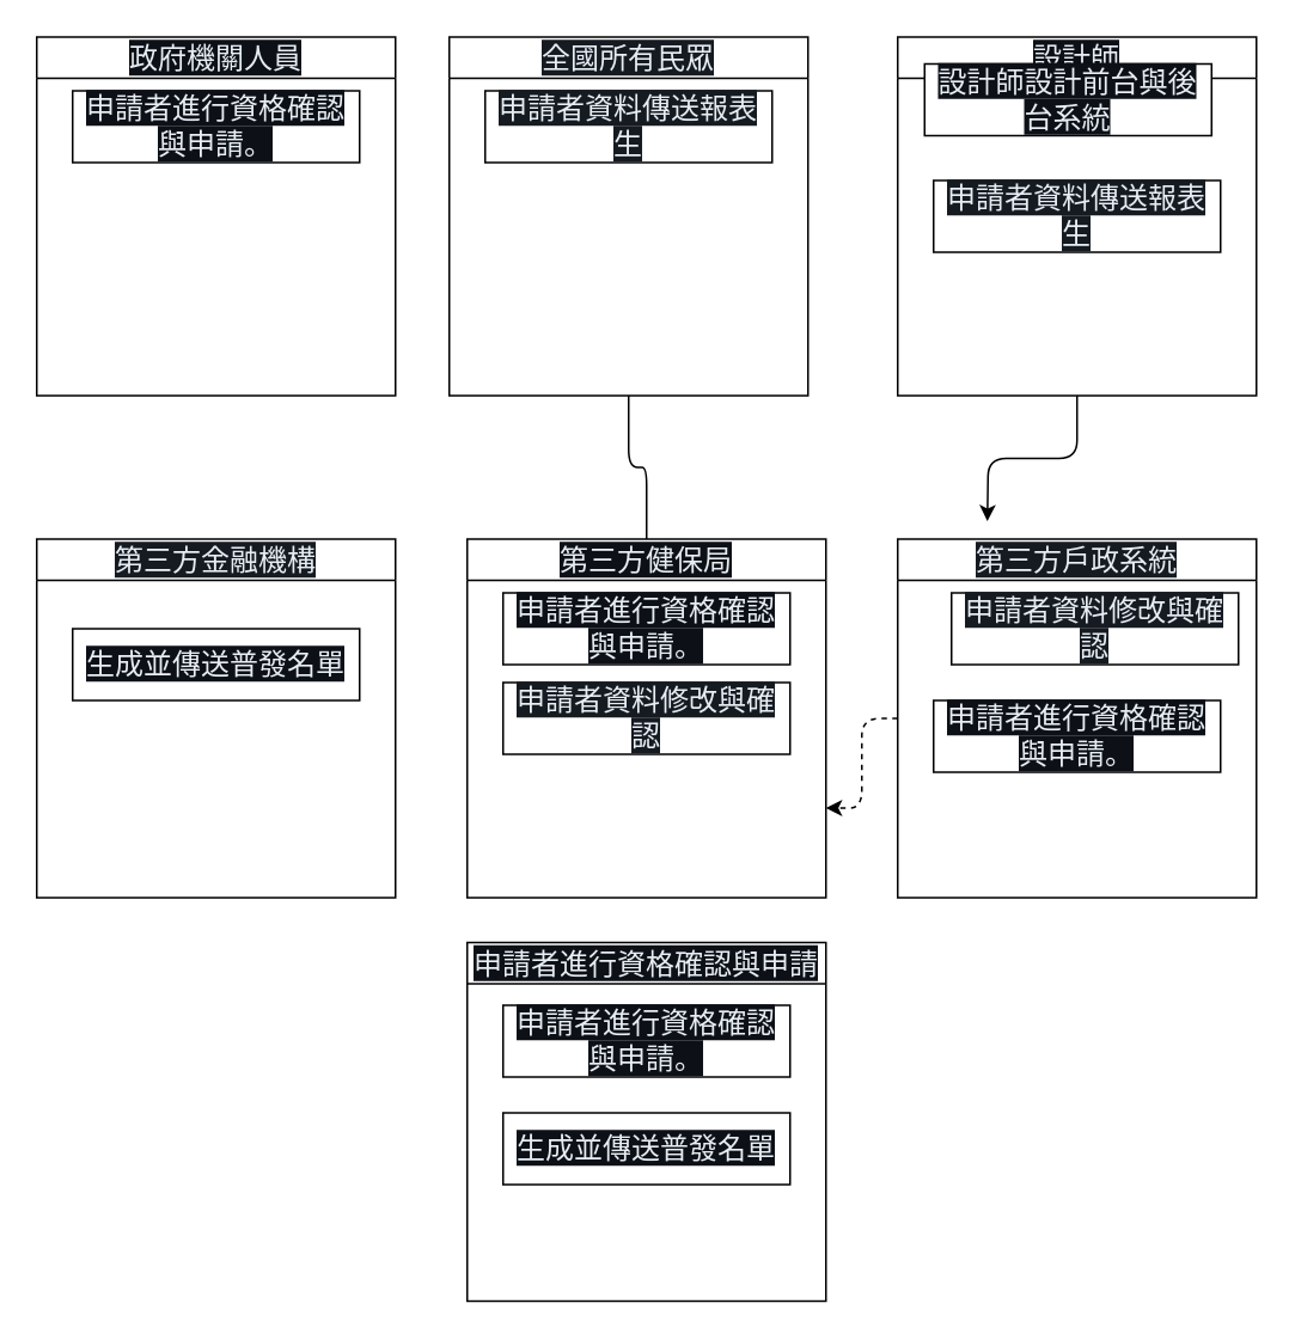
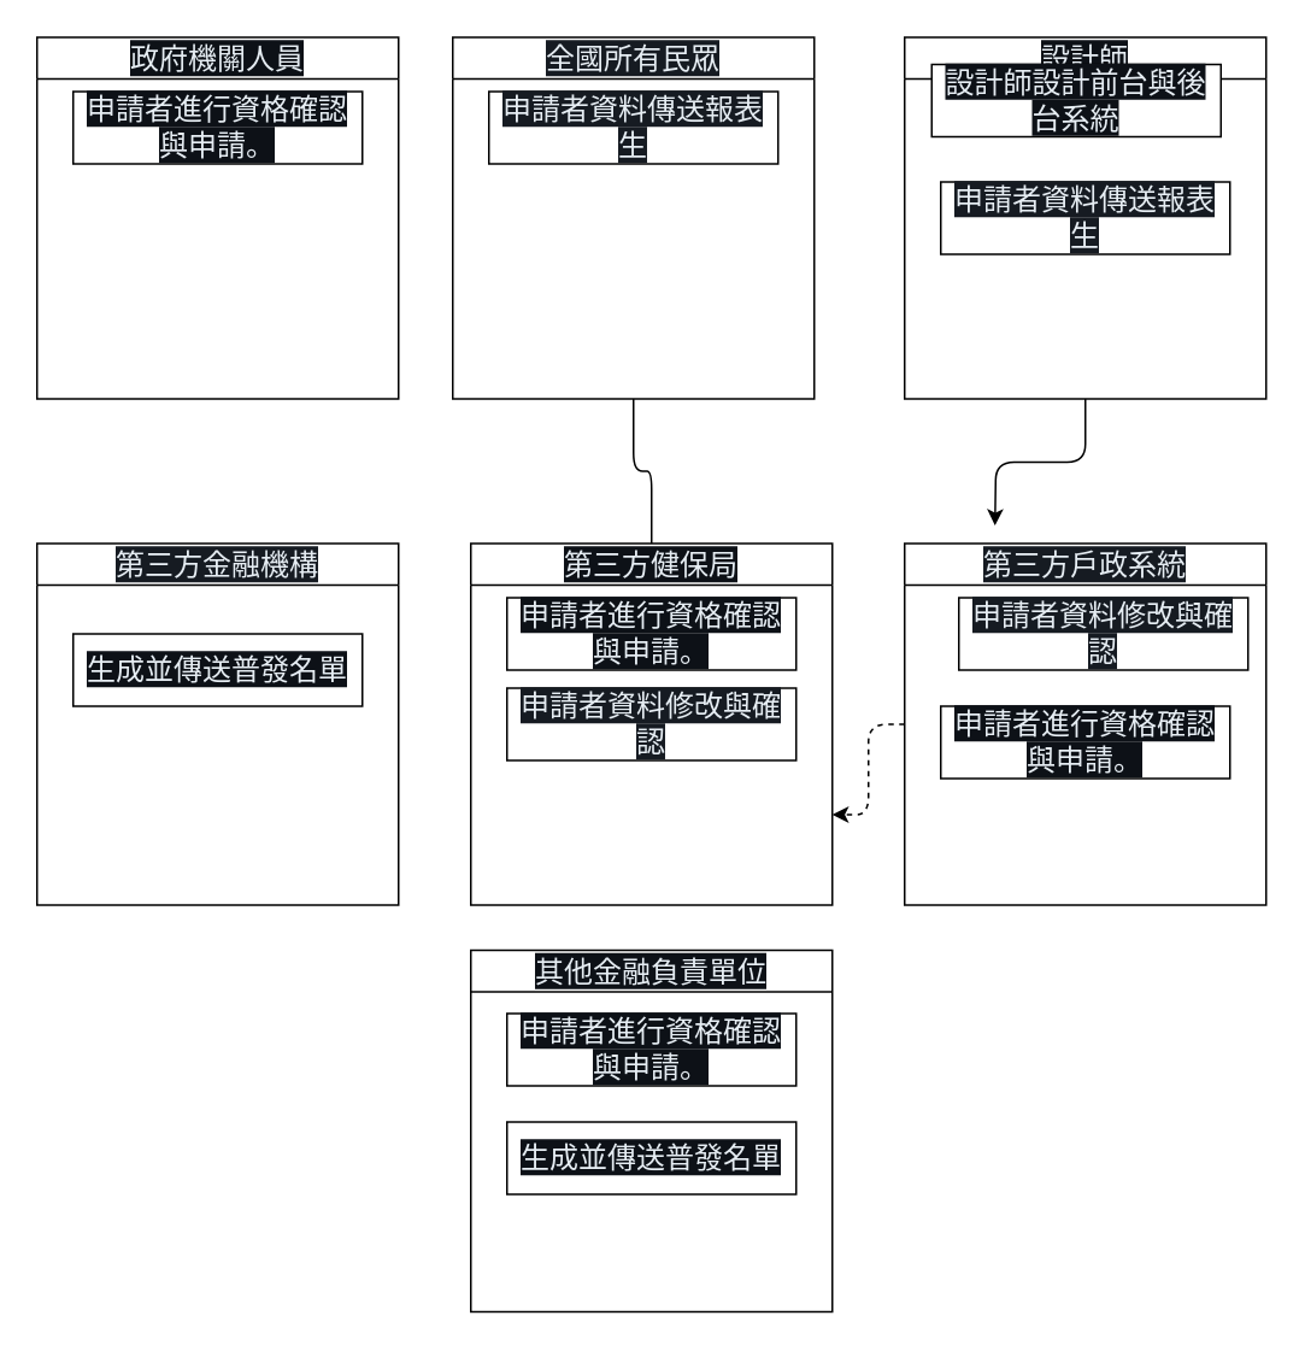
  <mxCell id="0" />
  <mxCell id="1" parent="0" />
  <mxCell id="2" style="edgeStyle=orthogonalEdgeStyle;html=1;entryX=1;entryY=0.75;entryDx=0;entryDy=0;dashed=1;" edge="1" parent="1" source="3" target="18"><mxGeometry relative="1" as="geometry" /></mxCell>
  <mxCell id="3" value="&lt;span style=&quot;color: rgb(230, 237, 243); font-family: -apple-system, BlinkMacSystemFont, &amp;quot;Segoe UI&amp;quot;, &amp;quot;Noto Sans&amp;quot;, Helvetica, Arial, sans-serif, &amp;quot;Apple Color Emoji&amp;quot;, &amp;quot;Segoe UI Emoji&amp;quot;; font-size: 16px; font-weight: 400; text-align: start; background-color: rgb(22, 27, 34);&quot;&gt;第三方戶政系統&lt;/span&gt;" style="swimlane;whiteSpace=wrap;html=1;" vertex="1" parent="1"><mxGeometry x="500" y="300" width="200" height="200" as="geometry" /></mxCell>
  <mxCell id="4" value="&lt;span style=&quot;color: rgb(230, 237, 243); font-family: -apple-system, BlinkMacSystemFont, &amp;quot;Segoe UI&amp;quot;, &amp;quot;Noto Sans&amp;quot;, Helvetica, Arial, sans-serif, &amp;quot;Apple Color Emoji&amp;quot;, &amp;quot;Segoe UI Emoji&amp;quot;; font-size: 16px; text-align: start; background-color: rgb(22, 27, 34);&quot;&gt;申請者資料修改與確認&lt;/span&gt;" style="rounded=0;whiteSpace=wrap;html=1;" vertex="1" parent="3"><mxGeometry x="30" y="30" width="160" height="40" as="geometry" /></mxCell>
  <mxCell id="5" value="&lt;span style=&quot;color: rgb(230, 237, 243); font-family: -apple-system, BlinkMacSystemFont, &amp;quot;Segoe UI&amp;quot;, &amp;quot;Noto Sans&amp;quot;, Helvetica, Arial, sans-serif, &amp;quot;Apple Color Emoji&amp;quot;, &amp;quot;Segoe UI Emoji&amp;quot;; font-size: 16px; text-align: start; background-color: rgb(13, 17, 23);&quot;&gt;申請者進行資格確認與申請。&lt;/span&gt;" style="rounded=0;whiteSpace=wrap;html=1;" vertex="1" parent="3"><mxGeometry x="20" y="90" width="160" height="40" as="geometry" /></mxCell>
  <mxCell id="6" style="edgeStyle=orthogonalEdgeStyle;html=1;" edge="1" parent="1" source="7"><mxGeometry relative="1" as="geometry"><mxPoint x="550" y="290" as="targetPoint" /></mxGeometry></mxCell>
  <mxCell id="7" value="&lt;span style=&quot;color: rgb(230, 237, 243); font-family: -apple-system, BlinkMacSystemFont, &amp;quot;Segoe UI&amp;quot;, &amp;quot;Noto Sans&amp;quot;, Helvetica, Arial, sans-serif, &amp;quot;Apple Color Emoji&amp;quot;, &amp;quot;Segoe UI Emoji&amp;quot;; font-size: 16px; font-weight: 400; text-align: start; background-color: rgb(13, 17, 23);&quot;&gt;設計師&lt;/span&gt;" style="swimlane;whiteSpace=wrap;html=1;" vertex="1" parent="1"><mxGeometry x="500" y="20" width="200" height="200" as="geometry" /></mxCell>
  <mxCell id="8" value="&lt;span style=&quot;color: rgb(230, 237, 243); font-family: -apple-system, BlinkMacSystemFont, &amp;quot;Segoe UI&amp;quot;, &amp;quot;Noto Sans&amp;quot;, Helvetica, Arial, sans-serif, &amp;quot;Apple Color Emoji&amp;quot;, &amp;quot;Segoe UI Emoji&amp;quot;; font-size: 16px; text-align: start; background-color: rgb(13, 17, 23);&quot;&gt;設計師設計前台與後台系統&lt;/span&gt;" style="rounded=0;whiteSpace=wrap;html=1;" vertex="1" parent="7"><mxGeometry x="15" y="15" width="160" height="40" as="geometry" /></mxCell>
  <mxCell id="9" value="&lt;span style=&quot;color: rgb(230, 237, 243); font-family: -apple-system, BlinkMacSystemFont, &amp;quot;Segoe UI&amp;quot;, &amp;quot;Noto Sans&amp;quot;, Helvetica, Arial, sans-serif, &amp;quot;Apple Color Emoji&amp;quot;, &amp;quot;Segoe UI Emoji&amp;quot;; font-size: 16px; text-align: start; background-color: rgb(22, 27, 34);&quot;&gt;申請者資料傳送報表生&lt;/span&gt;" style="rounded=0;whiteSpace=wrap;html=1;" vertex="1" parent="7"><mxGeometry x="20" y="80" width="160" height="40" as="geometry" /></mxCell>
  <mxCell id="10" style="edgeStyle=orthogonalEdgeStyle;html=1;entryX=0.5;entryY=0;entryDx=0;entryDy=0;endArrow=none;" edge="1" parent="1" source="11" target="18"><mxGeometry relative="1" as="geometry" /></mxCell>
  <mxCell id="11" value="&lt;span style=&quot;color: rgb(230, 237, 243); font-family: -apple-system, BlinkMacSystemFont, &amp;quot;Segoe UI&amp;quot;, &amp;quot;Noto Sans&amp;quot;, Helvetica, Arial, sans-serif, &amp;quot;Apple Color Emoji&amp;quot;, &amp;quot;Segoe UI Emoji&amp;quot;; font-size: 16px; font-weight: 400; text-align: start; background-color: rgb(22, 27, 34);&quot;&gt;全國所有民眾&lt;/span&gt;" style="swimlane;whiteSpace=wrap;html=1;" vertex="1" parent="1"><mxGeometry x="250" y="20" width="200" height="200" as="geometry" /></mxCell>
  <mxCell id="12" value="&lt;span style=&quot;color: rgb(230, 237, 243); font-family: -apple-system, BlinkMacSystemFont, &amp;quot;Segoe UI&amp;quot;, &amp;quot;Noto Sans&amp;quot;, Helvetica, Arial, sans-serif, &amp;quot;Apple Color Emoji&amp;quot;, &amp;quot;Segoe UI Emoji&amp;quot;; font-size: 16px; text-align: start; background-color: rgb(22, 27, 34);&quot;&gt;申請者資料傳送報表生&lt;/span&gt;" style="rounded=0;whiteSpace=wrap;html=1;" vertex="1" parent="11"><mxGeometry x="20" y="30" width="160" height="40" as="geometry" /></mxCell>
- <mxCell id="13" value="&lt;span style=&quot;color: rgb(230, 237, 243); font-family: -apple-system, BlinkMacSystemFont, &amp;quot;Segoe UI&amp;quot;, &amp;quot;Noto Sans&amp;quot;, Helvetica, Arial, sans-serif, &amp;quot;Apple Color Emoji&amp;quot;, &amp;quot;Segoe UI Emoji&amp;quot;; font-size: 16px; font-weight: 400; text-align: start; background-color: rgb(13, 17, 23);&quot;&gt;申請者進行資格確認與申請&lt;/span&gt;" style="swimlane;whiteSpace=wrap;html=1;" vertex="1" parent="1"><mxGeometry x="260" y="525" width="200" height="200" as="geometry" /></mxCell>
+ <mxCell id="13" value="&lt;span style=&quot;color: rgb(230, 237, 243); font-family: -apple-system, BlinkMacSystemFont, &amp;quot;Segoe UI&amp;quot;, &amp;quot;Noto Sans&amp;quot;, Helvetica, Arial, sans-serif, &amp;quot;Apple Color Emoji&amp;quot;, &amp;quot;Segoe UI Emoji&amp;quot;; font-size: 16px; font-weight: 400; text-align: start; background-color: rgb(13, 17, 23);&quot;&gt;其他金融負責單位&lt;/span&gt;" style="swimlane;whiteSpace=wrap;html=1;" vertex="1" parent="1"><mxGeometry x="260" y="525" width="200" height="200" as="geometry" /></mxCell>
  <mxCell id="14" value="&lt;span style=&quot;color: rgb(230, 237, 243); font-family: -apple-system, BlinkMacSystemFont, &amp;quot;Segoe UI&amp;quot;, &amp;quot;Noto Sans&amp;quot;, Helvetica, Arial, sans-serif, &amp;quot;Apple Color Emoji&amp;quot;, &amp;quot;Segoe UI Emoji&amp;quot;; font-size: 16px; text-align: start; background-color: rgb(13, 17, 23);&quot;&gt;申請者進行資格確認與申請。&lt;/span&gt;" style="rounded=0;whiteSpace=wrap;html=1;" vertex="1" parent="13"><mxGeometry x="20" y="35" width="160" height="40" as="geometry" /></mxCell>
  <mxCell id="15" value="&lt;span style=&quot;color: rgb(230, 237, 243); font-family: -apple-system, BlinkMacSystemFont, &amp;quot;Segoe UI&amp;quot;, &amp;quot;Noto Sans&amp;quot;, Helvetica, Arial, sans-serif, &amp;quot;Apple Color Emoji&amp;quot;, &amp;quot;Segoe UI Emoji&amp;quot;; font-size: 16px; text-align: start; background-color: rgb(13, 17, 23);&quot;&gt;生成並傳送普發名單&lt;/span&gt;" style="rounded=0;whiteSpace=wrap;html=1;" vertex="1" parent="13"><mxGeometry x="20" y="95" width="160" height="40" as="geometry" /></mxCell>
  <mxCell id="16" value="&lt;span style=&quot;color: rgb(230, 237, 243); font-family: -apple-system, BlinkMacSystemFont, &amp;quot;Segoe UI&amp;quot;, &amp;quot;Noto Sans&amp;quot;, Helvetica, Arial, sans-serif, &amp;quot;Apple Color Emoji&amp;quot;, &amp;quot;Segoe UI Emoji&amp;quot;; font-size: 16px; font-weight: 400; text-align: start; background-color: rgb(13, 17, 23);&quot;&gt;政府機關人員&lt;/span&gt;" style="swimlane;whiteSpace=wrap;html=1;" vertex="1" parent="1"><mxGeometry x="20" y="20" width="200" height="200" as="geometry" /></mxCell>
  <mxCell id="17" value="&lt;span style=&quot;color: rgb(230, 237, 243); font-family: -apple-system, BlinkMacSystemFont, &amp;quot;Segoe UI&amp;quot;, &amp;quot;Noto Sans&amp;quot;, Helvetica, Arial, sans-serif, &amp;quot;Apple Color Emoji&amp;quot;, &amp;quot;Segoe UI Emoji&amp;quot;; font-size: 16px; text-align: start; background-color: rgb(13, 17, 23);&quot;&gt;申請者進行資格確認與申請。&lt;/span&gt;" style="rounded=0;whiteSpace=wrap;html=1;" vertex="1" parent="16"><mxGeometry x="20" y="30" width="160" height="40" as="geometry" /></mxCell>
  <mxCell id="18" value="&lt;span style=&quot;color: rgb(230, 237, 243); font-family: -apple-system, BlinkMacSystemFont, &amp;quot;Segoe UI&amp;quot;, &amp;quot;Noto Sans&amp;quot;, Helvetica, Arial, sans-serif, &amp;quot;Apple Color Emoji&amp;quot;, &amp;quot;Segoe UI Emoji&amp;quot;; font-size: 16px; font-weight: 400; text-align: start; background-color: rgb(13, 17, 23);&quot;&gt;第三方健保局&lt;/span&gt;" style="swimlane;whiteSpace=wrap;html=1;" vertex="1" parent="1"><mxGeometry x="260" y="300" width="200" height="200" as="geometry" /></mxCell>
  <mxCell id="19" value="&lt;span style=&quot;color: rgb(230, 237, 243); font-family: -apple-system, BlinkMacSystemFont, &amp;quot;Segoe UI&amp;quot;, &amp;quot;Noto Sans&amp;quot;, Helvetica, Arial, sans-serif, &amp;quot;Apple Color Emoji&amp;quot;, &amp;quot;Segoe UI Emoji&amp;quot;; font-size: 16px; text-align: start; background-color: rgb(13, 17, 23);&quot;&gt;申請者進行資格確認與申請。&lt;/span&gt;" style="rounded=0;whiteSpace=wrap;html=1;" vertex="1" parent="18"><mxGeometry x="20" y="30" width="160" height="40" as="geometry" /></mxCell>
  <mxCell id="20" value="&lt;span style=&quot;color: rgb(230, 237, 243); font-family: -apple-system, BlinkMacSystemFont, &amp;quot;Segoe UI&amp;quot;, &amp;quot;Noto Sans&amp;quot;, Helvetica, Arial, sans-serif, &amp;quot;Apple Color Emoji&amp;quot;, &amp;quot;Segoe UI Emoji&amp;quot;; font-size: 16px; text-align: start; background-color: rgb(22, 27, 34);&quot;&gt;申請者資料修改與確認&lt;/span&gt;" style="rounded=0;whiteSpace=wrap;html=1;" vertex="1" parent="18"><mxGeometry x="20" y="80" width="160" height="40" as="geometry" /></mxCell>
  <mxCell id="21" value="&lt;span style=&quot;color: rgb(230, 237, 243); font-family: -apple-system, BlinkMacSystemFont, &amp;quot;Segoe UI&amp;quot;, &amp;quot;Noto Sans&amp;quot;, Helvetica, Arial, sans-serif, &amp;quot;Apple Color Emoji&amp;quot;, &amp;quot;Segoe UI Emoji&amp;quot;; font-size: 16px; font-weight: 400; text-align: start; background-color: rgb(22, 27, 34);&quot;&gt;第三方金融機構&lt;/span&gt;" style="swimlane;whiteSpace=wrap;html=1;" vertex="1" parent="1"><mxGeometry x="20" y="300" width="200" height="200" as="geometry" /></mxCell>
  <mxCell id="22" value="&lt;span style=&quot;color: rgb(230, 237, 243); font-family: -apple-system, BlinkMacSystemFont, &amp;quot;Segoe UI&amp;quot;, &amp;quot;Noto Sans&amp;quot;, Helvetica, Arial, sans-serif, &amp;quot;Apple Color Emoji&amp;quot;, &amp;quot;Segoe UI Emoji&amp;quot;; font-size: 16px; text-align: start; background-color: rgb(13, 17, 23);&quot;&gt;生成並傳送普發名單&lt;/span&gt;" style="rounded=0;whiteSpace=wrap;html=1;" vertex="1" parent="21"><mxGeometry x="20" y="50" width="160" height="40" as="geometry" /></mxCell>
